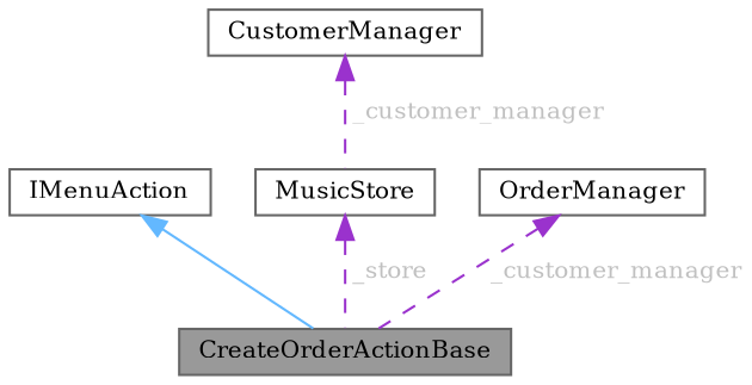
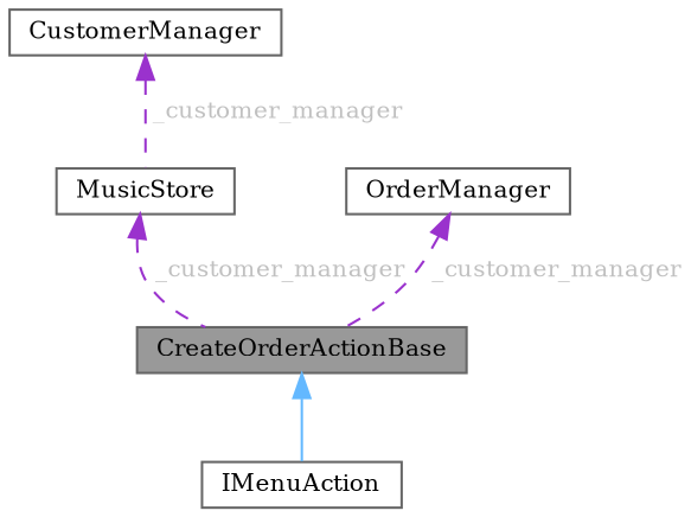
  digraph {
    fontname="DejaVu Serif"
    node [color=gray40 fillcolor=white fontname="DejaVu Serif" fontsize=10 shape=box style=filled]
    edge [color=darkorchid3 dir=back fontname="DejaVu Serif" fontsize=10 labelfontname=Helvetica labelfontsize=10 style=dashed fontcolor=grey]
    n1 [fillcolor=grey60 fontcolor=black height=0.2 label=CreateOrderActionBase width=0.4]
    n2 [height=0.2 label=IMenuAction width=0.4]
    n3 [height=0.2 label=MusicStore width=0.4]
    n4 [height=0.2 label=CustomerManager width=0.4]
    n5 [height=0.2 label=OrderManager width=0.4]
-   n2 -> n1 [color=steelblue1 style=solid fontcolor=""]
-   n3 -> n1 [label=" _store"]
+   n1 -> n2 [color=steelblue1 style=solid fontcolor=""]
+   n3 -> n1 [label=" _customer_manager"]
    n4 -> n3 [label=" _customer_manager"]
    n5 -> n1 [label=" _customer_manager"]
  }
